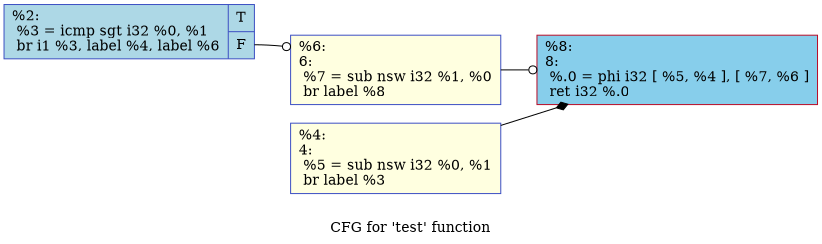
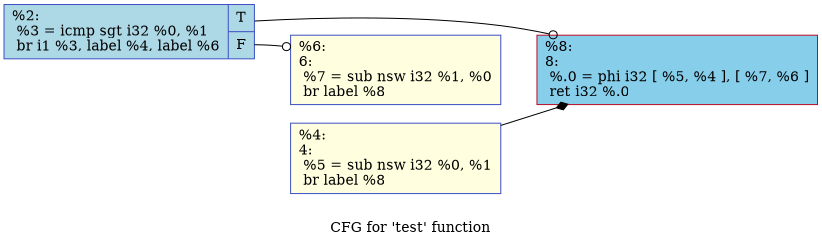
  digraph {
    label="CFG for 'test' function"
    rankdir=LR
    node [color="#3d50c3ff" fillcolor=lightyellow shape=record style=filled]
    edge [arrowhead=odot]
    n1 [fillcolor=lightblue label="{%2:\l  %3 = icmp sgt i32 %0, %1\l  br i1 %3, label %4, label %6\l|{<s0>T|<s1>F}}"]
    n2 [label="{%6:\l6:                                                \l  %7 = sub nsw i32 %1, %0\l  br label %8\l}"]
-   n3 [label="{%4:\l4:                                                \l  %5 = sub nsw i32 %0, %1\l  br label %3\l}"]
+   n3 [label="{%4:\l4:                                                \l  %5 = sub nsw i32 %0, %1\l  br label %8\l}"]
    n4 [color="#b70d28ff" fillcolor=skyblue label="{%8:\l8:                                                \l  %.0 = phi i32 [ %5, %4 ], [ %7, %6 ]\l  ret i32 %.0\l}"]
    n1 -> n2 [tailport=s1]
-   n2 -> n4
+   n1 -> n4
    n3 -> n4 [arrowhead=diamond]
  }
